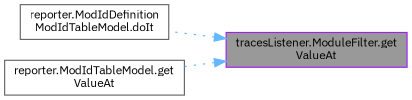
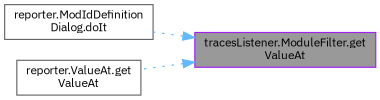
  digraph {
    fontname="IBM Plex Sans"
    rankdir=RL
    node [color=gray40 fillcolor=white fontname="IBM Plex Sans" fontsize=10 shape=box style=filled]
    edge [color=steelblue1 dir=back fontname="IBM Plex Sans" fontsize=10 labelfontname=Helvetica labelfontsize=10 style=dotted]
    n1 [color=purple fillcolor=grey60 fontcolor=black height=0.2 label="tracesListener.ModuleFilter.get\lValueAt" width=0.4]
-   n2 [height=0.2 label="reporter.ModIdDefinition\lModIdTableModel.doIt" width=0.4]
-   n3 [height=0.2 label="reporter.ModIdTableModel.get\lValueAt" width=0.4]
+   n2 [height=0.2 label="reporter.ModIdDefinition\lDialog.doIt" width=0.4]
+   n3 [height=0.2 label="reporter.ValueAt.get\lValueAt" width=0.4]
    n1 -> n2
    n1 -> n3
  }
